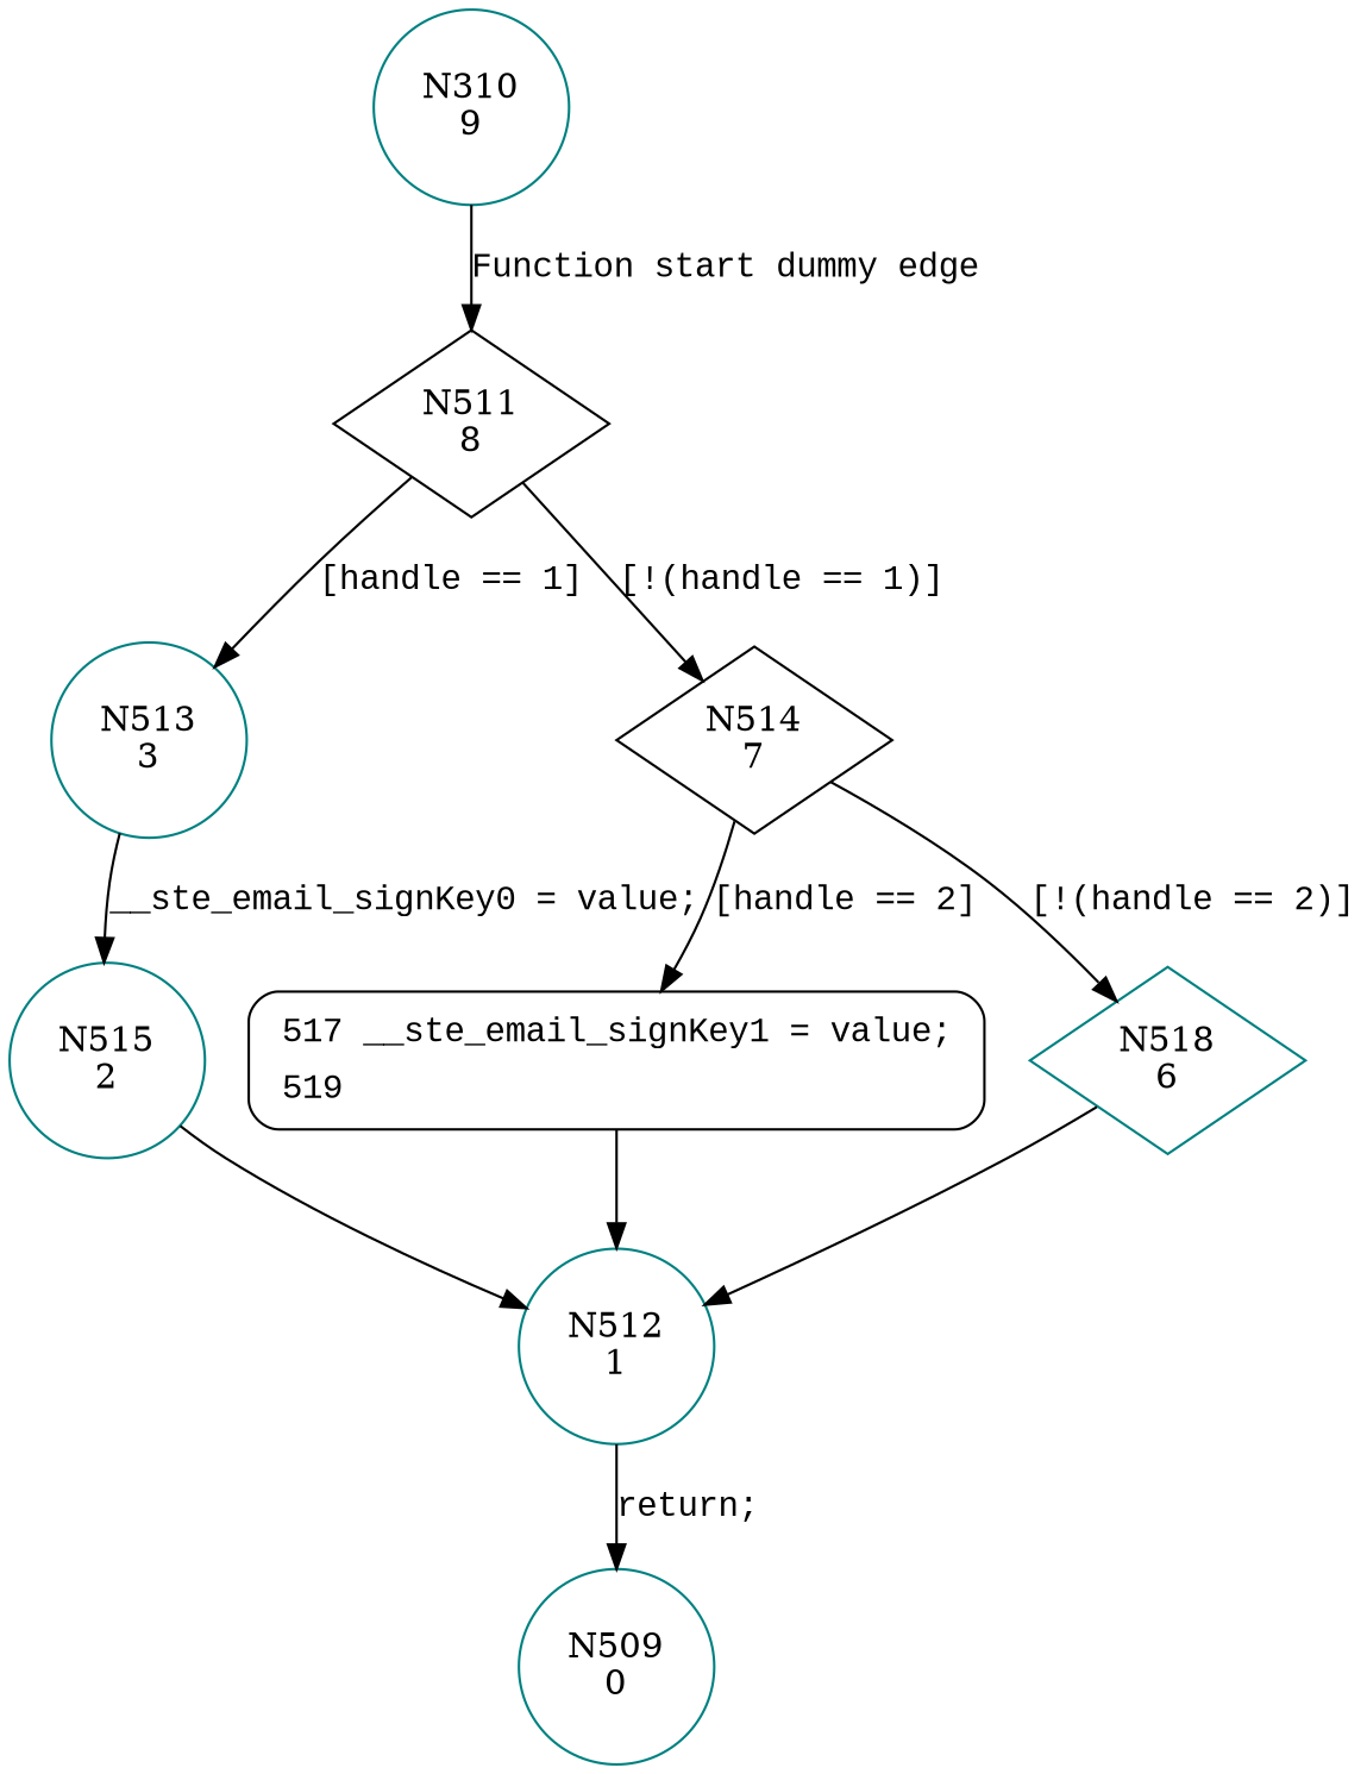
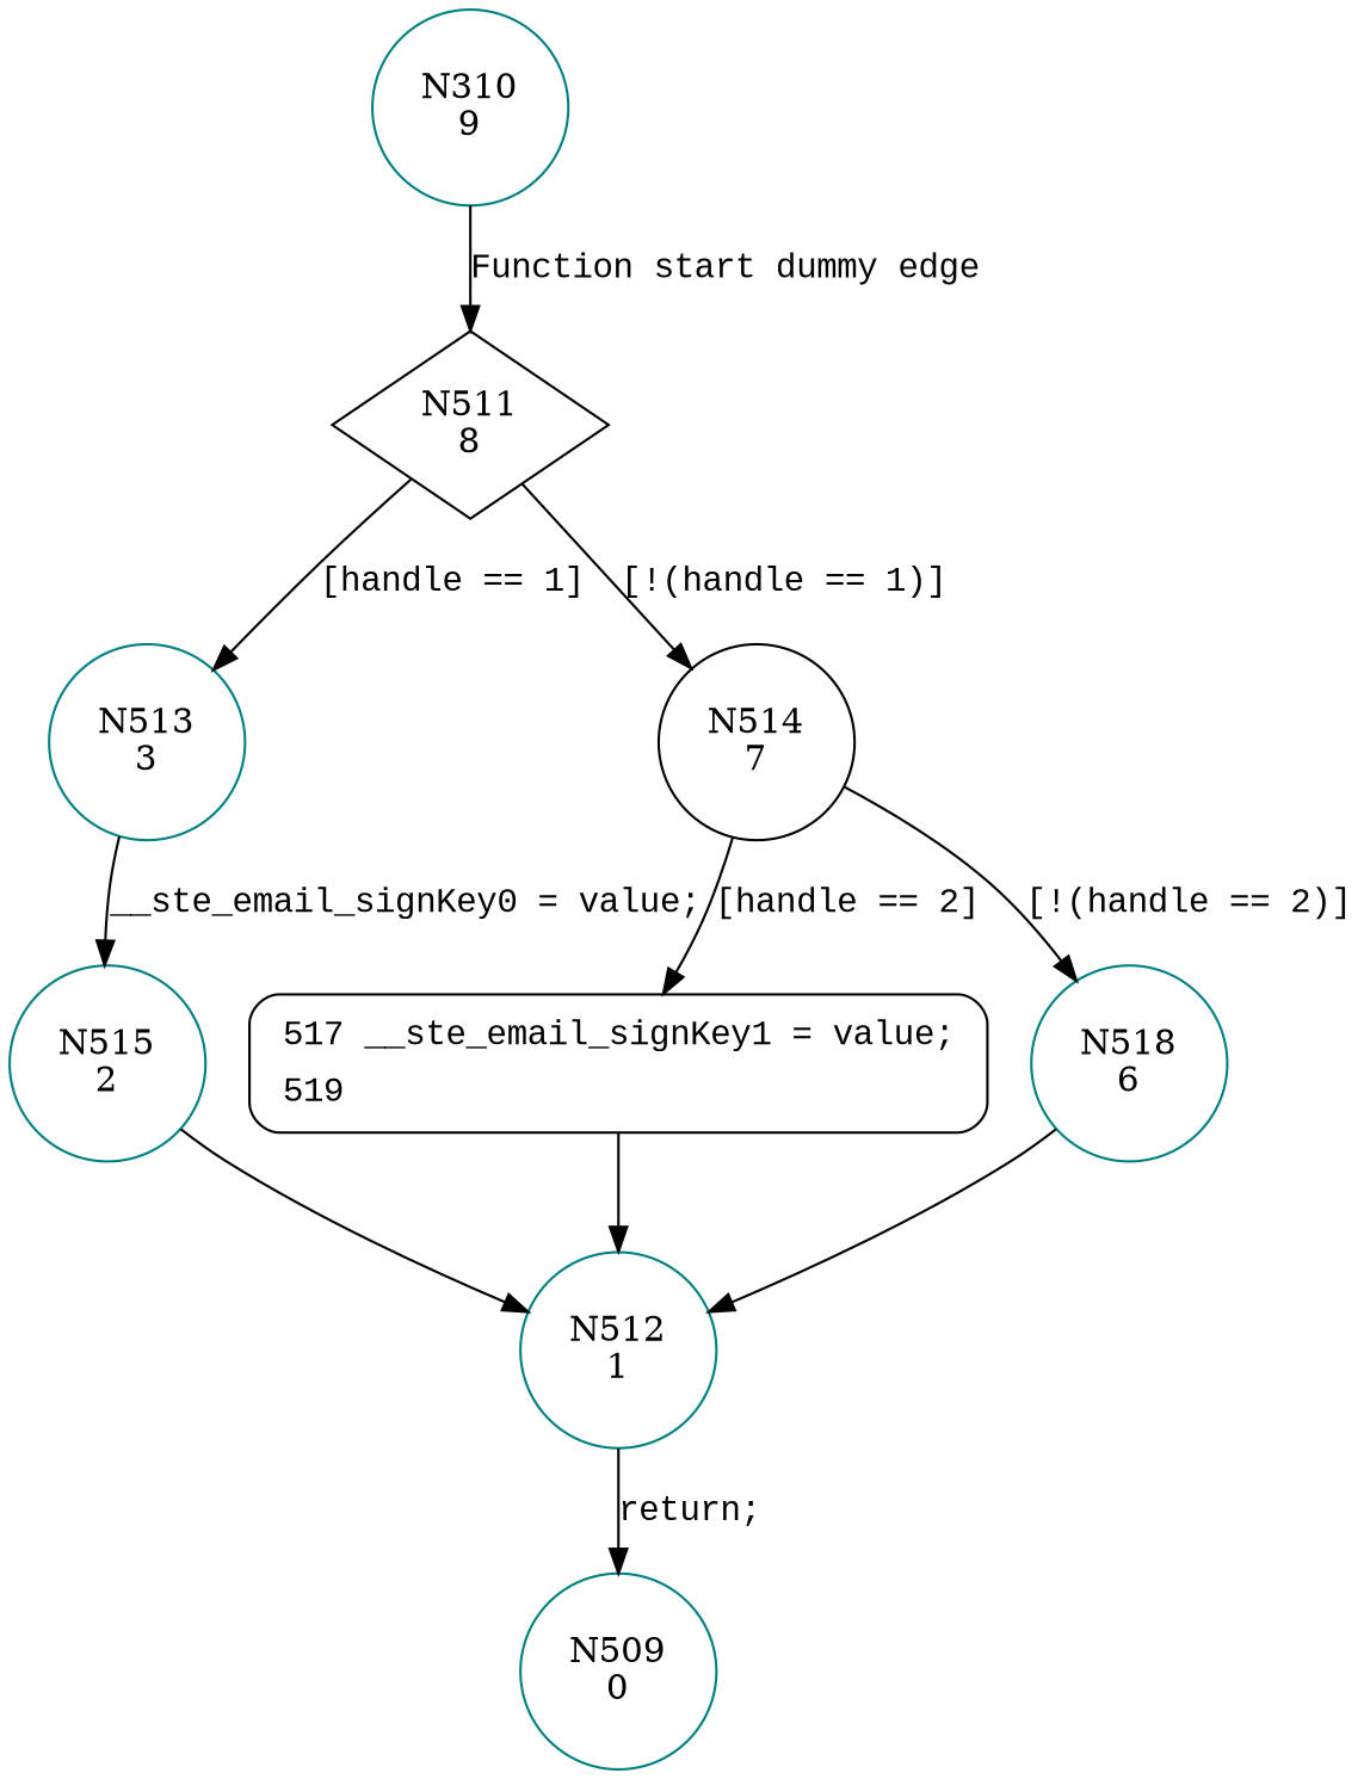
  digraph {
    node [color=teal shape=circle]
    edge [fontname="Courier New"]
    n1 [label="N310\n9"]
    n2 [color=black label="N511\n8" shape=diamond]
    n3 [label="N513\n3"]
-   n4 [color=black label="N514\n7" shape=diamond]
+   n4 [color=black label="N514\n7"]
    n5 [label="N515\n2"]
    n6 [fillcolor=white fontname="Courier New" label=<<table border="0" cellborder="0" cellpadding="3" bgcolor="white"><tr><td align="right">517</td><td align="left">__ste_email_signKey1 = value;</td></tr><tr><td align="right">519</td><td align="left"></td></tr></table>> penwidth=1 shape=Mrecord style="filled,bold" color=""]
-   n7 [label="N518\n6" shape=diamond]
+   n7 [label="N518\n6"]
    n8 [label="N512\n1"]
    n9 [label="N509\n0"]
    n1 -> n2 [label="Function start dummy edge"]
    n2 -> n3 [label="[handle == 1]"]
    n2 -> n4 [label="[!(handle == 1)]"]
    n3 -> n5 [label="__ste_email_signKey0 = value;"]
    n4 -> n6 [label="[handle == 2]"]
    n4 -> n7 [label="[!(handle == 2)]"]
    n5 -> n8
    n6 -> n8 [fontname=""]
    n7 -> n8
    n8 -> n9 [label="return;"]
  }
